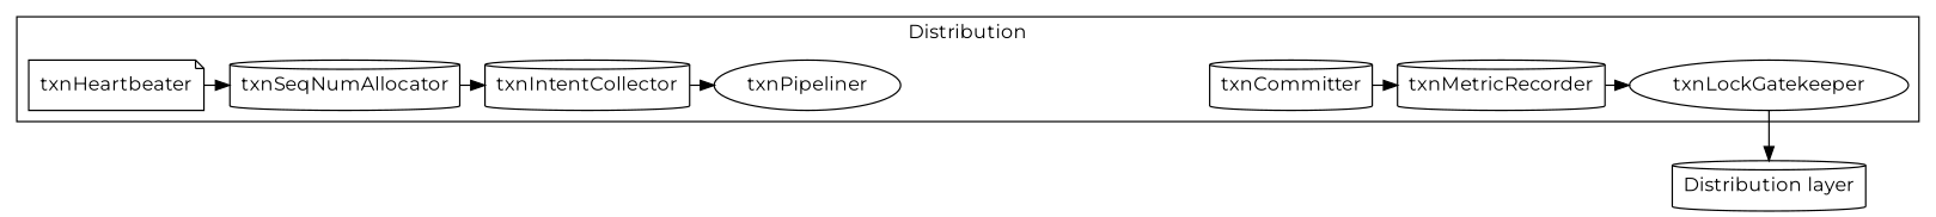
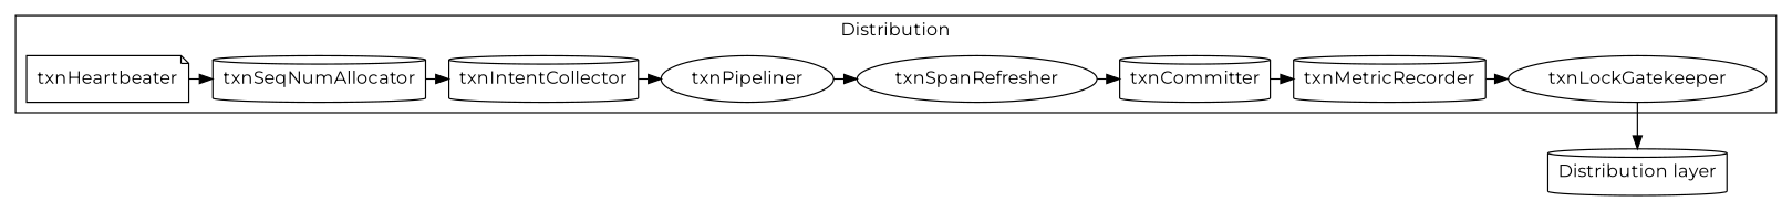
  digraph {
    fontname=Montserrat
    node [fontname=Montserrat shape=cylinder]
    edge [fontname=Montserrat]
    txnHeartbeater [shape=note]
    txnSeqNumAllocator
    txnIntentCollector
    txnPipeliner [shape=ellipse]
+   txnSpanRefresher [shape=ellipse]
    txnCommitter
    txnMetricRecorder
    txnLockGatekeeper [shape=ellipse]
    "Distribution layer"
    subgraph cluster_1 {
      label=Distribution
      subgraph sub_2 {
        label=TxnCoordSender
        rank=same
        txnHeartbeater
        txnSeqNumAllocator
        txnIntentCollector
        txnPipeliner
+       txnSpanRefresher
        txnCommitter
        txnMetricRecorder
        txnLockGatekeeper
      }
    }
    txnHeartbeater -> txnSeqNumAllocator
    txnSeqNumAllocator -> txnIntentCollector
    txnIntentCollector -> txnPipeliner
+   txnPipeliner -> txnSpanRefresher
+   txnSpanRefresher -> txnCommitter
    txnCommitter -> txnMetricRecorder
    txnMetricRecorder -> txnLockGatekeeper
    txnLockGatekeeper -> "Distribution layer"
  }
